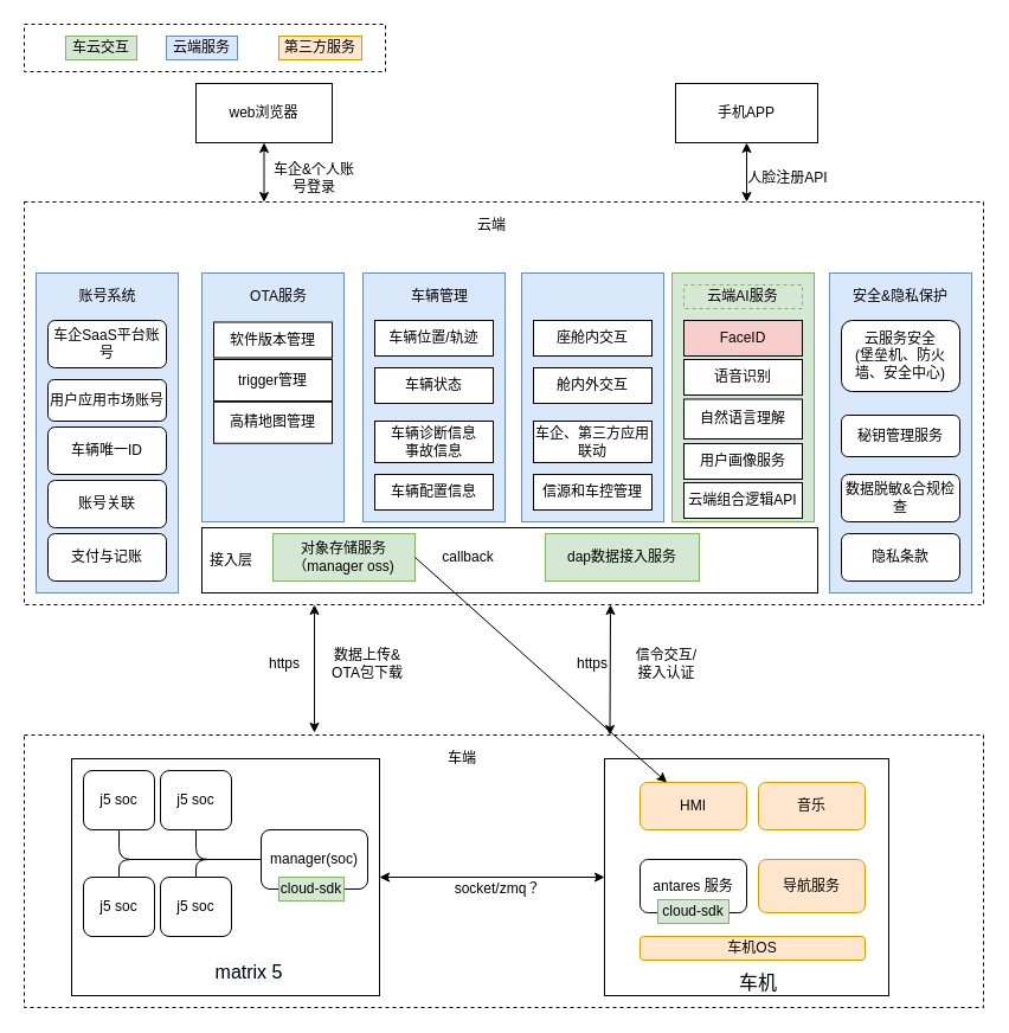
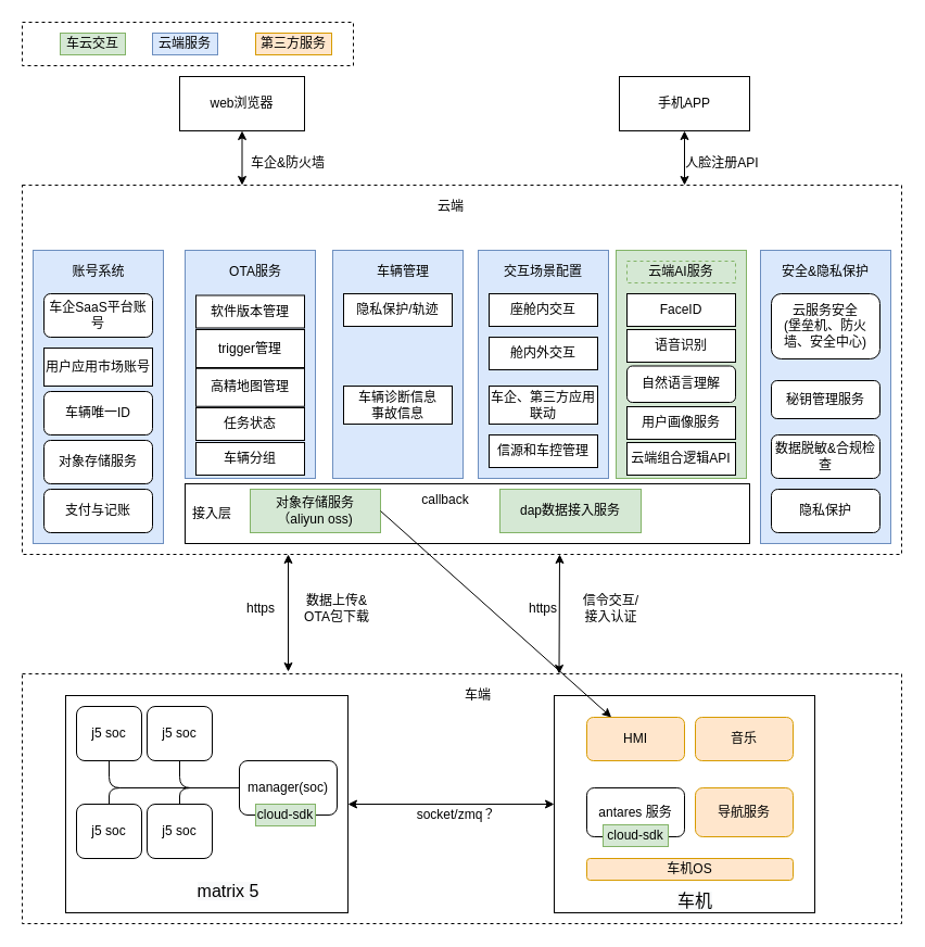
  <mxCell id="0" />
  <mxCell id="1" parent="0" />
  <mxCell id="2" value="" style="rounded=0;whiteSpace=wrap;html=1;dashed=1;" vertex="1" parent="1"><mxGeometry x="20" y="170" width="810" height="340" as="geometry" /></mxCell>
  <mxCell id="3" value="" style="rounded=0;whiteSpace=wrap;html=1;" vertex="1" parent="1"><mxGeometry x="170" y="445" width="520" height="55" as="geometry" /></mxCell>
  <mxCell id="4" value="" style="rounded=0;whiteSpace=wrap;html=1;fillColor=#dae8fc;strokeColor=#6c8ebf;" vertex="1" parent="1"><mxGeometry x="170" y="230" width="120" height="210" as="geometry" /></mxCell>
  <mxCell id="5" value="" style="rounded=0;whiteSpace=wrap;html=1;dashed=1;" vertex="1" parent="1"><mxGeometry x="20" y="620" width="810" height="230" as="geometry" /></mxCell>
  <mxCell id="6" value="" style="rounded=0;whiteSpace=wrap;html=1;" vertex="1" parent="1"><mxGeometry x="60" y="640" width="260" height="200" as="geometry" /></mxCell>
  <mxCell id="7" value="socket/zmq？" style="text;html=1;strokeColor=none;fillColor=none;align=center;verticalAlign=middle;whiteSpace=wrap;rounded=0;" vertex="1" parent="1"><mxGeometry x="380" y="740" width="80" height="20" as="geometry" /></mxCell>
  <mxCell id="8" value="" style="rounded=0;whiteSpace=wrap;html=1;" vertex="1" parent="1"><mxGeometry x="510" y="640" width="240" height="200" as="geometry" /></mxCell>
  <mxCell id="9" value="&lt;meta charset=&quot;utf-8&quot;&gt;&lt;span style=&quot;color: rgb(0, 0, 0); font-family: helvetica; font-size: medium; font-style: normal; font-weight: 400; letter-spacing: normal; text-align: center; text-indent: 0px; text-transform: none; word-spacing: 0px; background-color: rgb(248, 249, 250); display: inline; float: none;&quot;&gt;matrix 5&lt;/span&gt;" style="text;html=1;strokeColor=none;fillColor=none;align=center;verticalAlign=middle;whiteSpace=wrap;rounded=0;" vertex="1" parent="1"><mxGeometry x="175" y="810" width="70" height="20" as="geometry" /></mxCell>
  <mxCell id="10" value="&lt;span style=&quot;color: rgb(0 , 0 , 0) ; font-family: &amp;#34;helvetica&amp;#34; ; font-size: medium ; font-style: normal ; font-weight: 400 ; letter-spacing: normal ; text-align: center ; text-indent: 0px ; text-transform: none ; word-spacing: 0px ; background-color: rgb(248 , 249 , 250) ; display: inline ; float: none&quot;&gt;车机&lt;/span&gt;" style="text;html=1;strokeColor=none;fillColor=none;align=center;verticalAlign=middle;whiteSpace=wrap;rounded=0;" vertex="1" parent="1"><mxGeometry x="605" y="819" width="70" height="20" as="geometry" /></mxCell>
  <mxCell id="11" value="manager(soc)" style="rounded=1;whiteSpace=wrap;html=1;" vertex="1" parent="1"><mxGeometry x="220" y="700" width="90" height="50" as="geometry" /></mxCell>
  <mxCell id="12" value="j5 soc" style="rounded=1;whiteSpace=wrap;html=1;" vertex="1" parent="1"><mxGeometry x="135" y="650" width="60" height="50" as="geometry" /></mxCell>
  <mxCell id="13" value="j5 soc" style="rounded=1;whiteSpace=wrap;html=1;" vertex="1" parent="1"><mxGeometry x="135" y="740" width="60" height="50" as="geometry" /></mxCell>
  <mxCell id="14" value="j5 soc" style="rounded=1;whiteSpace=wrap;html=1;" vertex="1" parent="1"><mxGeometry x="70" y="650" width="60" height="50" as="geometry" /></mxCell>
  <mxCell id="15" value="j5 soc" style="rounded=1;whiteSpace=wrap;html=1;" vertex="1" parent="1"><mxGeometry x="70" y="740" width="60" height="50" as="geometry" /></mxCell>
  <mxCell id="16" value="antares 服务" style="rounded=1;whiteSpace=wrap;html=1;" vertex="1" parent="1"><mxGeometry x="540" y="725" width="90" height="45" as="geometry" /></mxCell>
  <mxCell id="17" value="HMI" style="rounded=1;whiteSpace=wrap;html=1;fillColor=#ffe6cc;strokeColor=#d79b00;" vertex="1" parent="1"><mxGeometry x="540" y="660" width="90" height="40" as="geometry" /></mxCell>
- <mxCell id="18" value="车端" style="text;html=1;strokeColor=none;fillColor=none;align=center;verticalAlign=middle;whiteSpace=wrap;rounded=0;dashed=1;" vertex="1" parent="1"><mxGeometry x="370" y="630" width="40" height="20" as="geometry" /></mxCell>
+ <mxCell id="18" value="车端" style="text;html=1;strokeColor=none;fillColor=none;align=center;verticalAlign=middle;whiteSpace=wrap;rounded=0;dashed=1;" vertex="1" parent="1"><mxGeometry x="420" y="630" width="40" height="20" as="geometry" /></mxCell>
  <mxCell id="19" value="导航服务" style="rounded=1;whiteSpace=wrap;html=1;fillColor=#ffe6cc;strokeColor=#d79b00;" vertex="1" parent="1"><mxGeometry x="640" y="725" width="90" height="45" as="geometry" /></mxCell>
  <mxCell id="20" value="音乐" style="rounded=1;whiteSpace=wrap;html=1;fillColor=#ffe6cc;strokeColor=#d79b00;" vertex="1" parent="1"><mxGeometry x="640" y="660" width="90" height="40" as="geometry" /></mxCell>
  <mxCell id="21" value="dap数据接入服务" style="rounded=0;whiteSpace=wrap;html=1;fillColor=#d5e8d4;strokeColor=#82b366;" vertex="1" parent="1"><mxGeometry x="460" y="450" width="130" height="40" as="geometry" /></mxCell>
  <mxCell id="22" value="" style="rounded=0;whiteSpace=wrap;html=1;fillColor=#dae8fc;strokeColor=#6c8ebf;" vertex="1" parent="1"><mxGeometry x="700" y="230" width="120" height="270" as="geometry" /></mxCell>
  <mxCell id="23" value="云端" style="text;html=1;strokeColor=none;fillColor=none;align=center;verticalAlign=middle;whiteSpace=wrap;rounded=0;dashed=1;" vertex="1" parent="1"><mxGeometry x="395" y="180" width="40" height="20" as="geometry" /></mxCell>
- <mxCell id="24" value="对象存储服务&lt;br&gt;（manager oss)" style="rounded=0;whiteSpace=wrap;html=1;fillColor=#d5e8d4;strokeColor=#82b366;" vertex="1" parent="1"><mxGeometry x="230" y="450" width="120" height="40" as="geometry" /></mxCell>
+ <mxCell id="24" value="对象存储服务&lt;br&gt;（aliyun oss)" style="rounded=0;whiteSpace=wrap;html=1;fillColor=#d5e8d4;strokeColor=#82b366;" vertex="1" parent="1"><mxGeometry x="230" y="450" width="120" height="40" as="geometry" /></mxCell>
  <mxCell id="25" value="" style="endArrow=classic;html=1;exitX=1;exitY=0.5;exitDx=0;exitDy=0;" edge="1" parent="1" source="24" target="17"><mxGeometry width="50" height="50" relative="1" as="geometry"><mxPoint x="430" y="450" as="sourcePoint" /><mxPoint x="480" y="400" as="targetPoint" /></mxGeometry></mxCell>
  <mxCell id="26" value="" style="endArrow=classic;startArrow=classic;html=1;exitX=1;exitY=0.5;exitDx=0;exitDy=0;entryX=0;entryY=0.5;entryDx=0;entryDy=0;" edge="1" parent="1" source="6" target="8"><mxGeometry width="50" height="50" relative="1" as="geometry"><mxPoint x="430" y="470" as="sourcePoint" /><mxPoint x="480" y="420" as="targetPoint" /></mxGeometry></mxCell>
  <mxCell id="27" value="" style="endArrow=none;html=1;exitX=0;exitY=0.5;exitDx=0;exitDy=0;entryX=0.5;entryY=1;entryDx=0;entryDy=0;" edge="1" parent="1" source="11" target="12"><mxGeometry width="50" height="50" relative="1" as="geometry"><mxPoint x="350" y="470" as="sourcePoint" /><mxPoint x="400" y="420" as="targetPoint" /><Array as="points"><mxPoint x="165" y="725" /></Array></mxGeometry></mxCell>
  <mxCell id="28" value="" style="endArrow=none;html=1;exitX=0;exitY=0.5;exitDx=0;exitDy=0;entryX=0.5;entryY=1;entryDx=0;entryDy=0;" edge="1" parent="1" source="11" target="14"><mxGeometry width="50" height="50" relative="1" as="geometry"><mxPoint x="230" y="735" as="sourcePoint" /><mxPoint x="175" y="710" as="targetPoint" /><Array as="points"><mxPoint x="100" y="725" /></Array></mxGeometry></mxCell>
  <mxCell id="29" value="" style="endArrow=none;html=1;exitX=0;exitY=0.5;exitDx=0;exitDy=0;entryX=0.5;entryY=0;entryDx=0;entryDy=0;" edge="1" parent="1" source="11" target="13"><mxGeometry width="50" height="50" relative="1" as="geometry"><mxPoint x="240" y="745" as="sourcePoint" /><mxPoint x="185" y="720" as="targetPoint" /><Array as="points"><mxPoint x="165" y="725" /></Array></mxGeometry></mxCell>
  <mxCell id="30" value="" style="endArrow=none;html=1;exitX=0;exitY=0.5;exitDx=0;exitDy=0;entryX=0.5;entryY=0;entryDx=0;entryDy=0;" edge="1" parent="1" source="11" target="15"><mxGeometry width="50" height="50" relative="1" as="geometry"><mxPoint x="250" y="755" as="sourcePoint" /><mxPoint x="195" y="730" as="targetPoint" /><Array as="points"><mxPoint x="100" y="725" /></Array></mxGeometry></mxCell>
  <mxCell id="31" value="" style="endArrow=classic;startArrow=classic;html=1;" edge="1" parent="1"><mxGeometry width="50" height="50" relative="1" as="geometry"><mxPoint x="265" y="618" as="sourcePoint" /><mxPoint x="265" y="510" as="targetPoint" /></mxGeometry></mxCell>
  <mxCell id="32" value="https" style="text;html=1;strokeColor=none;fillColor=none;align=center;verticalAlign=middle;whiteSpace=wrap;rounded=0;rotation=0;" vertex="1" parent="1"><mxGeometry x="220" y="550" width="40" height="20" as="geometry" /></mxCell>
  <mxCell id="33" value="数据上传&amp;amp;&lt;br&gt;OTA包下载" style="text;html=1;strokeColor=none;fillColor=none;align=center;verticalAlign=middle;whiteSpace=wrap;rounded=0;rotation=0;" vertex="1" parent="1"><mxGeometry x="260" y="550" width="100" height="20" as="geometry" /></mxCell>
  <mxCell id="34" value="" style="endArrow=classic;startArrow=classic;html=1;" edge="1" parent="1"><mxGeometry width="50" height="50" relative="1" as="geometry"><mxPoint x="514.5" y="620" as="sourcePoint" /><mxPoint x="515" y="510" as="targetPoint" /></mxGeometry></mxCell>
  <mxCell id="35" value="https" style="text;html=1;strokeColor=none;fillColor=none;align=center;verticalAlign=middle;whiteSpace=wrap;rounded=0;rotation=0;" vertex="1" parent="1"><mxGeometry x="480" y="550" width="40" height="20" as="geometry" /></mxCell>
  <mxCell id="36" value="信令交互/&lt;br&gt;接入认证" style="text;html=1;strokeColor=none;fillColor=none;align=center;verticalAlign=middle;whiteSpace=wrap;rounded=0;rotation=0;" vertex="1" parent="1"><mxGeometry x="525" y="550" width="75" height="20" as="geometry" /></mxCell>
- <mxCell id="37" value="callback" style="text;html=1;strokeColor=none;fillColor=none;align=center;verticalAlign=middle;whiteSpace=wrap;rounded=0;" vertex="1" parent="1"><mxGeometry x="375" y="460" width="40" height="20" as="geometry" /></mxCell>
+ <mxCell id="37" value="callback" style="text;html=1;strokeColor=none;fillColor=none;align=center;verticalAlign=middle;whiteSpace=wrap;rounded=0;" vertex="1" parent="1"><mxGeometry x="390" y="450" width="40" height="20" as="geometry" /></mxCell>
  <mxCell id="38" value="cloud-sdk" style="rounded=0;whiteSpace=wrap;html=1;fillColor=#d5e8d4;strokeColor=#82b366;" vertex="1" parent="1"><mxGeometry x="235" y="740" width="55" height="20" as="geometry" /></mxCell>
  <mxCell id="39" value="cloud-sdk" style="rounded=0;whiteSpace=wrap;html=1;fillColor=#d5e8d4;strokeColor=#82b366;" vertex="1" parent="1"><mxGeometry x="555" y="759" width="60" height="20" as="geometry" /></mxCell>
  <mxCell id="40" value="车机OS" style="rounded=1;whiteSpace=wrap;html=1;fillColor=#ffe6cc;strokeColor=#d79b00;" vertex="1" parent="1"><mxGeometry x="540" y="790" width="190" height="20" as="geometry" /></mxCell>
- <mxCell id="41" value="隐私条款" style="rounded=1;whiteSpace=wrap;html=1;" vertex="1" parent="1"><mxGeometry x="710" y="450" width="100" height="40" as="geometry" /></mxCell>
+ <mxCell id="41" value="隐私保护" style="rounded=1;whiteSpace=wrap;html=1;" vertex="1" parent="1"><mxGeometry x="710" y="450" width="100" height="40" as="geometry" /></mxCell>
  <mxCell id="42" value="云服务安全&lt;br&gt;(堡垒机、防火墙、安全中心)" style="rounded=1;whiteSpace=wrap;html=1;" vertex="1" parent="1"><mxGeometry x="710" y="270" width="100" height="60" as="geometry" /></mxCell>
  <mxCell id="43" value="软件版本管理" style="rounded=0;whiteSpace=wrap;html=1;" vertex="1" parent="1"><mxGeometry x="180" y="271.5" width="100" height="30" as="geometry" /></mxCell>
  <mxCell id="44" value="秘钥管理服务" style="rounded=1;whiteSpace=wrap;html=1;" vertex="1" parent="1"><mxGeometry x="710" y="350" width="100" height="35" as="geometry" /></mxCell>
  <mxCell id="45" value="数据脱敏&amp;amp;合规检查" style="rounded=1;whiteSpace=wrap;html=1;" vertex="1" parent="1"><mxGeometry x="710" y="400" width="100" height="40" as="geometry" /></mxCell>
  <mxCell id="46" value="trigger管理" style="rounded=0;whiteSpace=wrap;html=1;" vertex="1" parent="1"><mxGeometry x="180" y="303" width="100" height="35" as="geometry" /></mxCell>
+ <mxCell id="47" value="车辆分组" style="rounded=0;whiteSpace=wrap;html=1;" vertex="1" parent="1"><mxGeometry x="180" y="407" width="100" height="30" as="geometry" /></mxCell>
+ <mxCell id="48" value="任务状态" style="rounded=0;whiteSpace=wrap;html=1;" vertex="1" parent="1"><mxGeometry x="180" y="375" width="100" height="30" as="geometry" /></mxCell>
  <mxCell id="49" value="OTA服务" style="text;html=1;strokeColor=none;fillColor=none;align=center;verticalAlign=middle;whiteSpace=wrap;rounded=0;dashed=1;" vertex="1" parent="1"><mxGeometry x="210" y="240" width="50" height="20" as="geometry" /></mxCell>
  <mxCell id="50" value="" style="rounded=0;whiteSpace=wrap;html=1;fillColor=#dae8fc;strokeColor=#6c8ebf;" vertex="1" parent="1"><mxGeometry x="306" y="230" width="120" height="210" as="geometry" /></mxCell>
- <mxCell id="51" value="车辆状态" style="rounded=0;whiteSpace=wrap;html=1;" vertex="1" parent="1"><mxGeometry x="316" y="310" width="100" height="30" as="geometry" /></mxCell>
  <mxCell id="52" value="车辆诊断信息&lt;br&gt;事故信息" style="rounded=0;whiteSpace=wrap;html=1;" vertex="1" parent="1"><mxGeometry x="316" y="355" width="100" height="35" as="geometry" /></mxCell>
- <mxCell id="53" value="车辆配置信息" style="rounded=0;whiteSpace=wrap;html=1;" vertex="1" parent="1"><mxGeometry x="316" y="400" width="100" height="30" as="geometry" /></mxCell>
- <mxCell id="54" value="车辆位置/轨迹" style="rounded=0;whiteSpace=wrap;html=1;" vertex="1" parent="1"><mxGeometry x="316" y="270" width="100" height="30" as="geometry" /></mxCell>
+ <mxCell id="54" value="隐私保护/轨迹" style="rounded=0;whiteSpace=wrap;html=1;" vertex="1" parent="1"><mxGeometry x="316" y="270" width="100" height="30" as="geometry" /></mxCell>
  <mxCell id="55" value="车辆管理" style="text;html=1;strokeColor=none;fillColor=none;align=center;verticalAlign=middle;whiteSpace=wrap;rounded=0;dashed=1;" vertex="1" parent="1"><mxGeometry x="346" y="240" width="50" height="20" as="geometry" /></mxCell>
  <mxCell id="56" value="接入层" style="text;html=1;strokeColor=none;fillColor=none;align=center;verticalAlign=middle;whiteSpace=wrap;rounded=0;dashed=1;" vertex="1" parent="1"><mxGeometry x="175" y="462.5" width="40" height="20" as="geometry" /></mxCell>
  <mxCell id="57" value="web浏览器" style="rounded=0;whiteSpace=wrap;html=1;" vertex="1" parent="1"><mxGeometry x="165" y="70" width="115" height="50" as="geometry" /></mxCell>
  <mxCell id="58" value="手机APP" style="rounded=0;whiteSpace=wrap;html=1;" vertex="1" parent="1"><mxGeometry x="570" y="70" width="120" height="50" as="geometry" /></mxCell>
  <mxCell id="59" value="" style="endArrow=classic;startArrow=classic;html=1;entryX=0.5;entryY=1;entryDx=0;entryDy=0;exitX=0.25;exitY=0;exitDx=0;exitDy=0;" edge="1" parent="1" source="2" target="57"><mxGeometry width="50" height="50" relative="1" as="geometry"><mxPoint x="430" y="510" as="sourcePoint" /><mxPoint x="480" y="460" as="targetPoint" /></mxGeometry></mxCell>
  <mxCell id="60" value="" style="endArrow=classic;startArrow=classic;html=1;entryX=0.5;entryY=1;entryDx=0;entryDy=0;" edge="1" parent="1" target="58"><mxGeometry width="50" height="50" relative="1" as="geometry"><mxPoint x="630" y="170" as="sourcePoint" /><mxPoint x="480" y="460" as="targetPoint" /></mxGeometry></mxCell>
  <mxCell id="61" value="安全&amp;amp;隐私保护" style="text;html=1;strokeColor=none;fillColor=none;align=center;verticalAlign=middle;whiteSpace=wrap;rounded=0;dashed=1;" vertex="1" parent="1"><mxGeometry x="715" y="240" width="90" height="20" as="geometry" /></mxCell>
  <mxCell id="62" value="" style="rounded=0;whiteSpace=wrap;html=1;fillColor=#dae8fc;strokeColor=#6c8ebf;" vertex="1" parent="1"><mxGeometry x="440" y="230" width="120" height="210" as="geometry" /></mxCell>
  <mxCell id="63" value="舱内外交互" style="rounded=0;whiteSpace=wrap;html=1;" vertex="1" parent="1"><mxGeometry x="450" y="310" width="100" height="30" as="geometry" /></mxCell>
  <mxCell id="64" value="车企、第三方应用联动" style="rounded=0;whiteSpace=wrap;html=1;" vertex="1" parent="1"><mxGeometry x="450" y="355" width="100" height="35" as="geometry" /></mxCell>
  <mxCell id="65" value="信源和车控管理" style="rounded=0;whiteSpace=wrap;html=1;" vertex="1" parent="1"><mxGeometry x="450" y="400" width="100" height="30" as="geometry" /></mxCell>
  <mxCell id="66" value="座舱内交互" style="rounded=0;whiteSpace=wrap;html=1;" vertex="1" parent="1"><mxGeometry x="450" y="270" width="100" height="30" as="geometry" /></mxCell>
  <mxCell id="67" value="" style="rounded=0;whiteSpace=wrap;html=1;fillColor=#dae8fc;strokeColor=#6c8ebf;" vertex="1" parent="1"><mxGeometry x="30" y="230" width="120" height="270" as="geometry" /></mxCell>
- <mxCell id="68" value="账号关联" style="rounded=1;whiteSpace=wrap;html=1;" vertex="1" parent="1"><mxGeometry x="40" y="405" width="100" height="40" as="geometry" /></mxCell>
+ <mxCell id="68" value="对象存储服务" style="rounded=1;whiteSpace=wrap;html=1;" vertex="1" parent="1"><mxGeometry x="40" y="405" width="100" height="40" as="geometry" /></mxCell>
  <mxCell id="69" value="车企SaaS平台账号" style="rounded=1;whiteSpace=wrap;html=1;" vertex="1" parent="1"><mxGeometry x="40" y="270" width="100" height="40" as="geometry" /></mxCell>
- <mxCell id="70" value="用户应用市场账号" style="rounded=1;whiteSpace=wrap;html=1;" vertex="1" parent="1"><mxGeometry x="40" y="320" width="100" height="35" as="geometry" /></mxCell>
+ <mxCell id="70" value="用户应用市场账号" style="whiteSpace=wrap;html=1;rounded=0;" vertex="1" parent="1"><mxGeometry x="40" y="320" width="100" height="35" as="geometry" /></mxCell>
  <mxCell id="71" value="车辆唯一ID" style="rounded=1;whiteSpace=wrap;html=1;" vertex="1" parent="1"><mxGeometry x="40" y="360" width="100" height="40" as="geometry" /></mxCell>
  <mxCell id="72" value="账号系统" style="text;html=1;strokeColor=none;fillColor=none;align=center;verticalAlign=middle;whiteSpace=wrap;rounded=0;dashed=1;" vertex="1" parent="1"><mxGeometry x="62.5" y="240" width="55" height="20" as="geometry" /></mxCell>
  <mxCell id="73" value="支付与记账" style="rounded=1;whiteSpace=wrap;html=1;" vertex="1" parent="1"><mxGeometry x="40" y="450" width="100" height="40" as="geometry" /></mxCell>
+ <mxCell id="74" value="交互场景配置" style="text;html=1;strokeColor=none;fillColor=none;align=center;verticalAlign=middle;whiteSpace=wrap;rounded=0;dashed=1;" vertex="1" parent="1"><mxGeometry x="450" y="240" width="100" height="20" as="geometry" /></mxCell>
  <mxCell id="75" value="" style="rounded=0;whiteSpace=wrap;html=1;fillColor=#d5e8d4;strokeColor=#82b366;" vertex="1" parent="1"><mxGeometry x="567" y="230" width="120" height="210" as="geometry" /></mxCell>
  <mxCell id="76" value="语音识别" style="rounded=0;whiteSpace=wrap;html=1;" vertex="1" parent="1"><mxGeometry x="577" y="303" width="100" height="30" as="geometry" /></mxCell>
- <mxCell id="77" value="自然语言理解" style="rounded=0;whiteSpace=wrap;html=1;" vertex="1" parent="1"><mxGeometry x="577" y="336.5" width="100" height="33.5" as="geometry" /></mxCell>
+ <mxCell id="77" value="自然语言理解" style="whiteSpace=wrap;html=1;rounded=1;" vertex="1" parent="1"><mxGeometry x="577" y="336.5" width="100" height="33.5" as="geometry" /></mxCell>
  <mxCell id="78" value="用户画像服务" style="rounded=0;whiteSpace=wrap;html=1;" vertex="1" parent="1"><mxGeometry x="577" y="374" width="100" height="30" as="geometry" /></mxCell>
- <mxCell id="79" value="FaceID" style="rounded=0;whiteSpace=wrap;html=1;fillColor=#f8cecc;" vertex="1" parent="1"><mxGeometry x="577" y="270" width="100" height="30" as="geometry" /></mxCell>
+ <mxCell id="79" value="FaceID" style="rounded=0;whiteSpace=wrap;html=1;" vertex="1" parent="1"><mxGeometry x="577" y="270" width="100" height="30" as="geometry" /></mxCell>
  <mxCell id="80" value="云端AI服务" style="text;html=1;strokeColor=#82b366;fillColor=#d5e8d4;align=center;verticalAlign=middle;whiteSpace=wrap;rounded=0;dashed=1;" vertex="1" parent="1"><mxGeometry x="577" y="240" width="100" height="20" as="geometry" /></mxCell>
  <mxCell id="81" value="" style="rounded=0;whiteSpace=wrap;html=1;dashed=1;" vertex="1" parent="1"><mxGeometry x="20" y="20" width="305" height="40" as="geometry" /></mxCell>
  <mxCell id="82" value="车云交互" style="rounded=0;whiteSpace=wrap;html=1;fillColor=#d5e8d4;strokeColor=#82b366;" vertex="1" parent="1"><mxGeometry x="55" y="30" width="60" height="20" as="geometry" /></mxCell>
  <mxCell id="83" value="云端服务" style="rounded=0;whiteSpace=wrap;html=1;fillColor=#dae8fc;strokeColor=#6c8ebf;" vertex="1" parent="1"><mxGeometry x="140" y="30" width="60" height="20" as="geometry" /></mxCell>
  <mxCell id="84" value="第三方服务" style="rounded=0;whiteSpace=wrap;html=1;fillColor=#ffe6cc;strokeColor=#d79b00;" vertex="1" parent="1"><mxGeometry x="235" y="30" width="70" height="20" as="geometry" /></mxCell>
  <mxCell id="85" value="人脸注册API" style="text;html=1;strokeColor=none;fillColor=none;align=center;verticalAlign=middle;whiteSpace=wrap;rounded=0;dashed=1;" vertex="1" parent="1"><mxGeometry x="630" y="140" width="70" height="20" as="geometry" /></mxCell>
- <mxCell id="86" value="车企&amp;amp;个人账号登录" style="text;html=1;strokeColor=none;fillColor=none;align=center;verticalAlign=middle;whiteSpace=wrap;rounded=0;dashed=1;" vertex="1" parent="1"><mxGeometry x="230" y="140" width="70" height="20" as="geometry" /></mxCell>
+ <mxCell id="86" value="车企&amp;amp;防火墙" style="text;html=1;strokeColor=none;fillColor=none;align=center;verticalAlign=middle;whiteSpace=wrap;rounded=0;dashed=1;" vertex="1" parent="1"><mxGeometry x="230" y="140" width="70" height="20" as="geometry" /></mxCell>
  <mxCell id="87" value="云端组合逻辑API" style="rounded=0;whiteSpace=wrap;html=1;" vertex="1" parent="1"><mxGeometry x="577" y="407" width="100" height="30" as="geometry" /></mxCell>
  <mxCell id="88" value="高精地图管理" style="rounded=0;whiteSpace=wrap;html=1;" vertex="1" parent="1"><mxGeometry x="180" y="338.75" width="100" height="35" as="geometry" /></mxCell>
